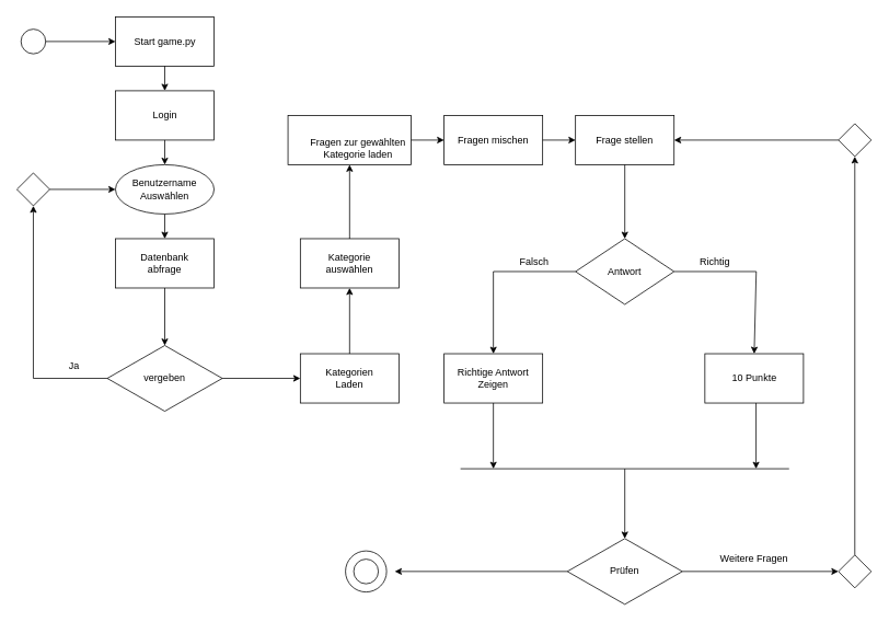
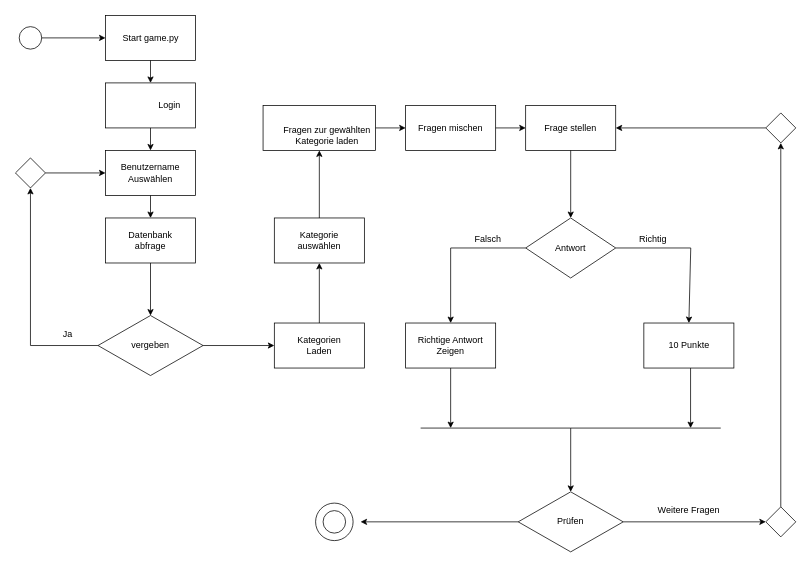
  <mxCell id="0" />
  <mxCell id="1" parent="0" />
  <mxCell id="2" value="" style="rounded=0;whiteSpace=wrap;html=1;" vertex="1" parent="1"><mxGeometry x="140" y="20" width="120" height="60" as="geometry" /></mxCell>
  <mxCell id="3" value="Start game.py" style="text;html=1;align=center;verticalAlign=middle;resizable=0;points=[];autosize=1;strokeColor=none;fillColor=none;" vertex="1" parent="1"><mxGeometry x="150" y="35" width="100" height="30" as="geometry" /></mxCell>
  <mxCell id="4" value="" style="rounded=0;whiteSpace=wrap;html=1;" vertex="1" parent="1"><mxGeometry x="365" y="290" width="120" height="60" as="geometry" /></mxCell>
  <mxCell id="5" value="" style="rounded=0;whiteSpace=wrap;html=1;" vertex="1" parent="1"><mxGeometry x="140" y="110" width="120" height="60" as="geometry" /></mxCell>
- <mxCell id="6" value="Login" style="text;html=1;align=center;verticalAlign=middle;resizable=0;points=[];autosize=1;strokeColor=none;fillColor=none;" vertex="1" parent="1"><mxGeometry x="175" y="125" width="50" height="30" as="geometry" /></mxCell>
+ <mxCell id="6" value="Login" style="text;html=1;align=center;verticalAlign=middle;resizable=0;points=[];autosize=1;strokeColor=none;fillColor=none;" vertex="1" parent="1"><mxGeometry x="200" y="125" width="50" height="30" as="geometry" /></mxCell>
  <mxCell id="7" value="" style="rhombus;whiteSpace=wrap;html=1;" vertex="1" parent="1"><mxGeometry x="130" y="420" width="140" height="80" as="geometry" /></mxCell>
- <mxCell id="8" value="Benutzername Auswählen" style="ellipse;whiteSpace=wrap;html=1;" vertex="1" parent="1"><mxGeometry x="140" y="200" width="120" height="60" as="geometry" /></mxCell>
+ <mxCell id="8" value="Benutzername Auswählen" style="rounded=0;whiteSpace=wrap;html=1;" vertex="1" parent="1"><mxGeometry x="140" y="200" width="120" height="60" as="geometry" /></mxCell>
  <mxCell id="9" value="vergeben" style="text;html=1;align=center;verticalAlign=middle;whiteSpace=wrap;rounded=0;" vertex="1" parent="1"><mxGeometry x="170" y="445" width="60" height="30" as="geometry" /></mxCell>
  <mxCell id="10" value="Ja" style="text;html=1;align=center;verticalAlign=middle;whiteSpace=wrap;rounded=0;" vertex="1" parent="1"><mxGeometry x="60" y="430" width="60" height="30" as="geometry" /></mxCell>
  <mxCell id="11" value="" style="rounded=0;whiteSpace=wrap;html=1;" vertex="1" parent="1"><mxGeometry x="365" y="430" width="120" height="60" as="geometry" /></mxCell>
  <mxCell id="12" value="" style="rounded=0;whiteSpace=wrap;html=1;" vertex="1" parent="1"><mxGeometry x="140" y="290" width="120" height="60" as="geometry" /></mxCell>
  <mxCell id="13" value="Datenbank abfrage" style="text;html=1;align=center;verticalAlign=middle;whiteSpace=wrap;rounded=0;" vertex="1" parent="1"><mxGeometry x="170" y="305" width="60" height="30" as="geometry" /></mxCell>
  <mxCell id="14" value="Kategorien Laden" style="text;html=1;align=center;verticalAlign=middle;whiteSpace=wrap;rounded=0;" vertex="1" parent="1"><mxGeometry x="395" y="445" width="60" height="30" as="geometry" /></mxCell>
  <mxCell id="15" value="Kategorie auswählen" style="text;html=1;align=center;verticalAlign=middle;whiteSpace=wrap;rounded=0;" vertex="1" parent="1"><mxGeometry x="395" y="305" width="60" height="30" as="geometry" /></mxCell>
  <mxCell id="16" value="" style="rounded=0;whiteSpace=wrap;html=1;" vertex="1" parent="1"><mxGeometry x="350" y="140" width="150" height="60" as="geometry" /></mxCell>
  <mxCell id="17" value="Fragen zur gewählten Kategorie laden" style="text;html=1;align=center;verticalAlign=middle;whiteSpace=wrap;rounded=0;" vertex="1" parent="1"><mxGeometry x="372.5" y="165" width="125" height="30" as="geometry" /></mxCell>
  <mxCell id="18" value="" style="rounded=0;whiteSpace=wrap;html=1;" vertex="1" parent="1"><mxGeometry x="540" y="140" width="120" height="60" as="geometry" /></mxCell>
  <mxCell id="19" value="Fragen mischen" style="text;html=1;align=center;verticalAlign=middle;whiteSpace=wrap;rounded=0;" vertex="1" parent="1"><mxGeometry x="555" y="155" width="90" height="30" as="geometry" /></mxCell>
  <mxCell id="20" value="" style="rounded=0;whiteSpace=wrap;html=1;" vertex="1" parent="1"><mxGeometry x="700" y="140" width="120" height="60" as="geometry" /></mxCell>
  <mxCell id="21" value="Frage stellen" style="text;html=1;align=center;verticalAlign=middle;whiteSpace=wrap;rounded=0;" vertex="1" parent="1"><mxGeometry x="720" y="155" width="80" height="30" as="geometry" /></mxCell>
  <mxCell id="22" value="" style="rhombus;whiteSpace=wrap;html=1;" vertex="1" parent="1"><mxGeometry x="700" y="290" width="120" height="80" as="geometry" /></mxCell>
  <mxCell id="23" value="Antwort" style="text;html=1;align=center;verticalAlign=middle;whiteSpace=wrap;rounded=0;" vertex="1" parent="1"><mxGeometry x="730" y="315" width="60" height="30" as="geometry" /></mxCell>
  <mxCell id="24" value="" style="rounded=0;whiteSpace=wrap;html=1;" vertex="1" parent="1"><mxGeometry x="540" y="430" width="120" height="60" as="geometry" /></mxCell>
  <mxCell id="25" value="" style="rounded=0;whiteSpace=wrap;html=1;" vertex="1" parent="1"><mxGeometry x="857.5" y="430" width="120" height="60" as="geometry" /></mxCell>
  <mxCell id="26" value="Falsch" style="text;html=1;align=center;verticalAlign=middle;whiteSpace=wrap;rounded=0;" vertex="1" parent="1"><mxGeometry x="620" y="303" width="60" height="30" as="geometry" /></mxCell>
  <mxCell id="27" value="Richtig" style="text;html=1;align=center;verticalAlign=middle;whiteSpace=wrap;rounded=0;" vertex="1" parent="1"><mxGeometry x="840" y="303" width="60" height="30" as="geometry" /></mxCell>
  <mxCell id="28" value="Richtige Antwort Zeigen" style="text;html=1;align=center;verticalAlign=middle;whiteSpace=wrap;rounded=0;" vertex="1" parent="1"><mxGeometry x="550" y="445" width="100" height="30" as="geometry" /></mxCell>
  <mxCell id="29" value="10 Punkte" style="text;html=1;align=center;verticalAlign=middle;whiteSpace=wrap;rounded=0;" vertex="1" parent="1"><mxGeometry x="887.5" y="445" width="60" height="30" as="geometry" /></mxCell>
  <mxCell id="30" value="" style="endArrow=classic;html=1;rounded=0;" edge="1" parent="1"><mxGeometry width="50" height="50" relative="1" as="geometry"><mxPoint x="600" y="490" as="sourcePoint" /><mxPoint x="600" y="570" as="targetPoint" /></mxGeometry></mxCell>
  <mxCell id="31" value="" style="endArrow=none;html=1;rounded=0;" edge="1" parent="1"><mxGeometry width="50" height="50" relative="1" as="geometry"><mxPoint x="560" y="570" as="sourcePoint" /><mxPoint x="960" y="570" as="targetPoint" /><Array as="points"><mxPoint x="760" y="570" /></Array></mxGeometry></mxCell>
  <mxCell id="32" value="" style="endArrow=classic;html=1;rounded=0;" edge="1" parent="1"><mxGeometry width="50" height="50" relative="1" as="geometry"><mxPoint x="760" y="570" as="sourcePoint" /><mxPoint x="760" y="655" as="targetPoint" /></mxGeometry></mxCell>
  <mxCell id="33" value="" style="rhombus;whiteSpace=wrap;html=1;" vertex="1" parent="1"><mxGeometry x="690" y="655" width="140" height="80" as="geometry" /></mxCell>
  <mxCell id="34" value="Prüfen" style="text;html=1;align=center;verticalAlign=middle;whiteSpace=wrap;rounded=0;" vertex="1" parent="1"><mxGeometry x="730" y="680" width="60" height="30" as="geometry" /></mxCell>
  <mxCell id="35" value="Weitere Fragen" style="text;html=1;align=center;verticalAlign=middle;whiteSpace=wrap;rounded=0;" vertex="1" parent="1"><mxGeometry x="870" y="665" width="95" height="30" as="geometry" /></mxCell>
  <mxCell id="36" value="" style="rhombus;whiteSpace=wrap;html=1;" vertex="1" parent="1"><mxGeometry x="1020" y="675" width="40" height="40" as="geometry" /></mxCell>
  <mxCell id="37" value="" style="endArrow=classic;html=1;rounded=0;entryX=0;entryY=0.5;entryDx=0;entryDy=0;exitX=1;exitY=0.5;exitDx=0;exitDy=0;" edge="1" parent="1" source="33" target="36"><mxGeometry width="50" height="50" relative="1" as="geometry"><mxPoint x="620" y="485" as="sourcePoint" /><mxPoint x="670" y="435" as="targetPoint" /></mxGeometry></mxCell>
  <mxCell id="38" value="" style="endArrow=classic;html=1;rounded=0;exitX=0.5;exitY=0;exitDx=0;exitDy=0;entryX=0.5;entryY=1;entryDx=0;entryDy=0;" edge="1" parent="1" source="36" target="39"><mxGeometry width="50" height="50" relative="1" as="geometry"><mxPoint x="620" y="485" as="sourcePoint" /><mxPoint x="1040" y="315" as="targetPoint" /></mxGeometry></mxCell>
  <mxCell id="39" value="" style="rhombus;whiteSpace=wrap;html=1;" vertex="1" parent="1"><mxGeometry x="1020" y="150" width="40" height="40" as="geometry" /></mxCell>
  <mxCell id="40" value="" style="endArrow=classic;html=1;rounded=0;exitX=0;exitY=0.5;exitDx=0;exitDy=0;" edge="1" parent="1" source="33"><mxGeometry width="50" height="50" relative="1" as="geometry"><mxPoint x="620" y="485" as="sourcePoint" /><mxPoint x="480" y="695" as="targetPoint" /></mxGeometry></mxCell>
  <mxCell id="41" value="" style="ellipse;whiteSpace=wrap;html=1;aspect=fixed;" vertex="1" parent="1"><mxGeometry x="420" y="670" width="50" height="50" as="geometry" /></mxCell>
  <mxCell id="42" value="" style="ellipse;whiteSpace=wrap;html=1;aspect=fixed;fillColor=light-dark(#FFFFFF,#FFFFFF);" vertex="1" parent="1"><mxGeometry x="430" y="680" width="30" height="30" as="geometry" /></mxCell>
  <mxCell id="43" value="" style="ellipse;whiteSpace=wrap;html=1;aspect=fixed;fillColor=light-dark(#FFFFFF,#FFFFFF);" vertex="1" parent="1"><mxGeometry x="25" y="35" width="30" height="30" as="geometry" /></mxCell>
  <mxCell id="44" value="" style="endArrow=classic;html=1;rounded=0;" edge="1" parent="1"><mxGeometry width="50" height="50" relative="1" as="geometry"><mxPoint x="919.76" y="490" as="sourcePoint" /><mxPoint x="919.76" y="570" as="targetPoint" /></mxGeometry></mxCell>
  <mxCell id="45" value="" style="endArrow=classic;html=1;rounded=0;entryX=0.5;entryY=0;entryDx=0;entryDy=0;exitX=0;exitY=0.5;exitDx=0;exitDy=0;" edge="1" parent="1" source="22" target="24"><mxGeometry width="50" height="50" relative="1" as="geometry"><mxPoint x="600" y="330" as="sourcePoint" /><mxPoint x="700" y="450" as="targetPoint" /><Array as="points"><mxPoint x="600" y="330" /></Array></mxGeometry></mxCell>
  <mxCell id="46" value="" style="endArrow=classic;html=1;rounded=0;entryX=0.5;entryY=0;entryDx=0;entryDy=0;exitX=1;exitY=0.5;exitDx=0;exitDy=0;" edge="1" parent="1" source="22" target="25"><mxGeometry width="50" height="50" relative="1" as="geometry"><mxPoint x="750" y="470" as="sourcePoint" /><mxPoint x="800" y="420" as="targetPoint" /><Array as="points"><mxPoint x="920" y="330" /></Array></mxGeometry></mxCell>
  <mxCell id="47" value="" style="endArrow=classic;html=1;rounded=0;entryX=1;entryY=0.5;entryDx=0;entryDy=0;exitX=0;exitY=0.5;exitDx=0;exitDy=0;" edge="1" parent="1" source="39" target="20"><mxGeometry width="50" height="50" relative="1" as="geometry"><mxPoint x="730" y="370" as="sourcePoint" /><mxPoint x="780" y="320" as="targetPoint" /></mxGeometry></mxCell>
  <mxCell id="48" value="" style="endArrow=classic;html=1;rounded=0;exitX=1;exitY=0.5;exitDx=0;exitDy=0;entryX=0;entryY=0.5;entryDx=0;entryDy=0;" edge="1" parent="1" source="7" target="11"><mxGeometry width="50" height="50" relative="1" as="geometry"><mxPoint x="530" y="520" as="sourcePoint" /><mxPoint x="580" y="470" as="targetPoint" /></mxGeometry></mxCell>
  <mxCell id="49" value="" style="endArrow=classic;html=1;rounded=0;exitX=0;exitY=0.5;exitDx=0;exitDy=0;entryX=0.5;entryY=1;entryDx=0;entryDy=0;" edge="1" parent="1" source="7" target="50"><mxGeometry width="50" height="50" relative="1" as="geometry"><mxPoint x="-20" y="420" as="sourcePoint" /><mxPoint x="75" y="420" as="targetPoint" /><Array as="points"><mxPoint x="40" y="460" /></Array></mxGeometry></mxCell>
  <mxCell id="50" value="" style="rhombus;whiteSpace=wrap;html=1;" vertex="1" parent="1"><mxGeometry x="20" y="210" width="40" height="40" as="geometry" /></mxCell>
  <mxCell id="51" value="" style="endArrow=classic;html=1;rounded=0;exitX=0.5;exitY=1;exitDx=0;exitDy=0;entryX=0.5;entryY=0;entryDx=0;entryDy=0;" edge="1" parent="1" source="12" target="7"><mxGeometry width="50" height="50" relative="1" as="geometry"><mxPoint x="470" y="550" as="sourcePoint" /><mxPoint x="580" y="440" as="targetPoint" /></mxGeometry></mxCell>
  <mxCell id="52" value="" style="endArrow=classic;html=1;rounded=0;exitX=1;exitY=0.5;exitDx=0;exitDy=0;entryX=0;entryY=0.5;entryDx=0;entryDy=0;" edge="1" parent="1" source="50" target="8"><mxGeometry width="50" height="50" relative="1" as="geometry"><mxPoint x="530" y="420" as="sourcePoint" /><mxPoint x="580" y="370" as="targetPoint" /></mxGeometry></mxCell>
  <mxCell id="53" value="" style="endArrow=classic;html=1;rounded=0;exitX=0.5;exitY=1;exitDx=0;exitDy=0;entryX=0.5;entryY=0;entryDx=0;entryDy=0;" edge="1" parent="1" source="8" target="12"><mxGeometry width="50" height="50" relative="1" as="geometry"><mxPoint x="530" y="420" as="sourcePoint" /><mxPoint x="580" y="370" as="targetPoint" /></mxGeometry></mxCell>
  <mxCell id="54" value="" style="endArrow=classic;html=1;rounded=0;exitX=0.5;exitY=1;exitDx=0;exitDy=0;entryX=0.5;entryY=0;entryDx=0;entryDy=0;" edge="1" parent="1" source="5" target="8"><mxGeometry width="50" height="50" relative="1" as="geometry"><mxPoint x="530" y="420" as="sourcePoint" /><mxPoint x="580" y="370" as="targetPoint" /></mxGeometry></mxCell>
  <mxCell id="55" value="" style="endArrow=classic;html=1;rounded=0;exitX=0.5;exitY=1;exitDx=0;exitDy=0;entryX=0.5;entryY=0;entryDx=0;entryDy=0;" edge="1" parent="1" source="2" target="5"><mxGeometry width="50" height="50" relative="1" as="geometry"><mxPoint x="530" y="420" as="sourcePoint" /><mxPoint x="580" y="370" as="targetPoint" /></mxGeometry></mxCell>
  <mxCell id="56" value="" style="endArrow=classic;html=1;rounded=0;exitX=1;exitY=0.5;exitDx=0;exitDy=0;entryX=0;entryY=0.5;entryDx=0;entryDy=0;" edge="1" parent="1" source="43" target="2"><mxGeometry width="50" height="50" relative="1" as="geometry"><mxPoint x="530" y="420" as="sourcePoint" /><mxPoint x="580" y="370" as="targetPoint" /></mxGeometry></mxCell>
  <mxCell id="57" value="" style="endArrow=classic;html=1;rounded=0;exitX=0.5;exitY=0;exitDx=0;exitDy=0;entryX=0.5;entryY=1;entryDx=0;entryDy=0;" edge="1" parent="1" source="11" target="4"><mxGeometry width="50" height="50" relative="1" as="geometry"><mxPoint x="530" y="510" as="sourcePoint" /><mxPoint x="580" y="460" as="targetPoint" /></mxGeometry></mxCell>
  <mxCell id="58" value="" style="endArrow=classic;html=1;rounded=0;exitX=0.5;exitY=0;exitDx=0;exitDy=0;entryX=0.5;entryY=1;entryDx=0;entryDy=0;" edge="1" parent="1" source="4" target="16"><mxGeometry width="50" height="50" relative="1" as="geometry"><mxPoint x="530" y="510" as="sourcePoint" /><mxPoint x="580" y="460" as="targetPoint" /></mxGeometry></mxCell>
  <mxCell id="59" value="" style="endArrow=classic;html=1;rounded=0;exitX=1;exitY=0.5;exitDx=0;exitDy=0;entryX=0;entryY=0.5;entryDx=0;entryDy=0;" edge="1" parent="1" source="16" target="18"><mxGeometry width="50" height="50" relative="1" as="geometry"><mxPoint x="530" y="510" as="sourcePoint" /><mxPoint x="580" y="460" as="targetPoint" /></mxGeometry></mxCell>
  <mxCell id="60" value="" style="endArrow=classic;html=1;rounded=0;exitX=1;exitY=0.5;exitDx=0;exitDy=0;entryX=0;entryY=0.5;entryDx=0;entryDy=0;" edge="1" parent="1" source="18" target="20"><mxGeometry width="50" height="50" relative="1" as="geometry"><mxPoint x="530" y="510" as="sourcePoint" /><mxPoint x="580" y="460" as="targetPoint" /></mxGeometry></mxCell>
  <mxCell id="61" value="" style="endArrow=classic;html=1;rounded=0;exitX=0.5;exitY=1;exitDx=0;exitDy=0;entryX=0.5;entryY=0;entryDx=0;entryDy=0;" edge="1" parent="1" source="20" target="22"><mxGeometry width="50" height="50" relative="1" as="geometry"><mxPoint x="530" y="510" as="sourcePoint" /><mxPoint x="580" y="460" as="targetPoint" /></mxGeometry></mxCell>
